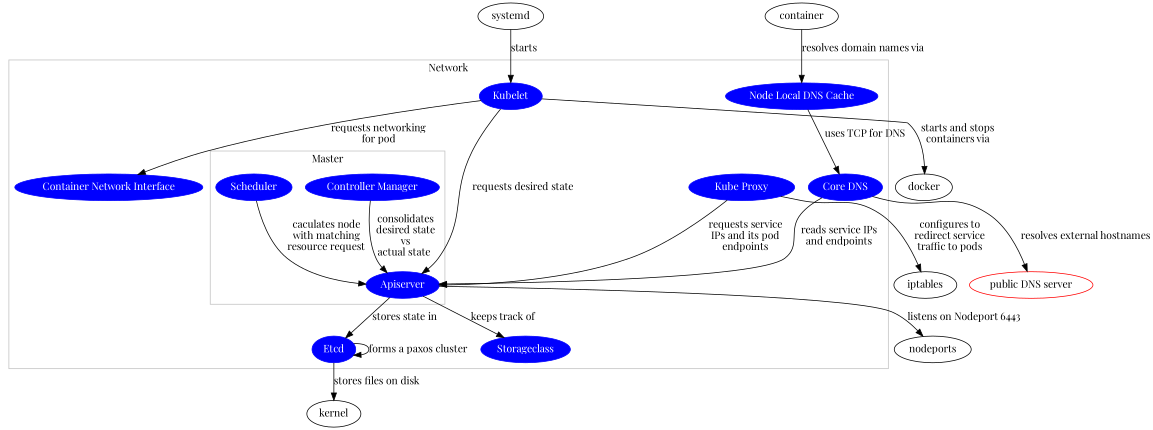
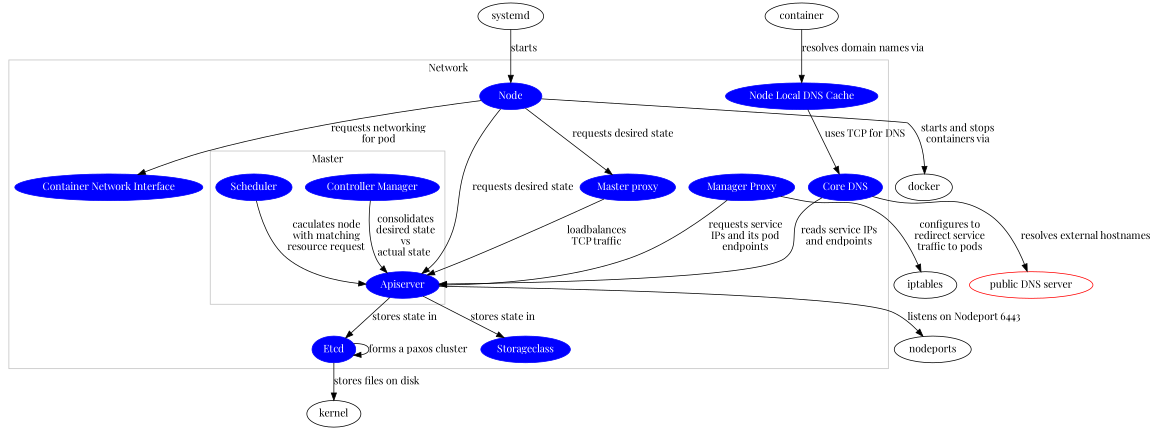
  digraph {
    fontname="Playfair Display"
    node [color=blue fontcolor=white fontname="Playfair Display" style=filled]
    edge [fontname="Playfair Display"]
    n1 [label=Apiserver]
    n2 [label="Controller Manager"]
    n3 [label=Scheduler]
-   n4 [label=Kubelet]
-   n5 [label="Kube Proxy"]
+   n4 [label="Node"]
+   n5 [label="Manager Proxy"]
+   n6 [label="Master proxy"]
    n7 [label="Node Local DNS Cache"]
    n8 [label="Core DNS"]
    n9 [label=Etcd]
    n10 [label="Container Network Interface"]
    n11 [label=Storageclass]
    nodeports [color="" fontcolor="" style=""]
    docker [color="" fontcolor="" style=""]
    iptables [color="" fontcolor="" style=""]
    n15 [color=red label="public DNS server" fontcolor="" style=""]
    kernel [color="" fontcolor="" style=""]
    systemd [color="" fontcolor="" style=""]
    container [color="" fontcolor="" style=""]
    subgraph cluster_1 {
      color=grey
      label=Network
      n4
      n5
+     n6
      n7
      n8
      n9
      n10
      n11
      subgraph cluster_2 {
        color=grey
        label=Master
        n1
        n2
        n3
      }
    }
    n1 -> n9 [label="stores state in"]
-   n1 -> n11 [label="keeps track of"]
+   n1 -> n11 [label="stores state in"]
    n1 -> nodeports [label="listens on Nodeport 6443"]
    n2 -> n1 [label="consolidates\ndesired state\nvs\nactual state "]
    n3 -> n1 [label="caculates node\nwith matching\nresource request"]
    n4 -> n1 [label="requests desired state"]
+   n4 -> n6 [label="requests desired state"]
    n4 -> n10 [label="requests networking\nfor pod"]
    n4 -> docker [label="starts and stops\ncontainers via"]
    n5 -> n1 [label="requests service\nIPs and its pod\nendpoints"]
    n5 -> iptables [label="configures to\nredirect service\ntraffic to pods"]
+   n6 -> n1 [label="loadbalances\nTCP traffic"]
    n7 -> n8 [label="uses TCP for DNS"]
    n8 -> n1 [label="reads service IPs\nand endpoints"]
    n8 -> n15 [label="resolves external hostnames"]
    n9 -> n9 [label="forms a paxos cluster"]
    n9 -> kernel [label="stores files on disk"]
    systemd -> n4 [label=starts]
    container -> n7 [label="resolves domain names via"]
  }
